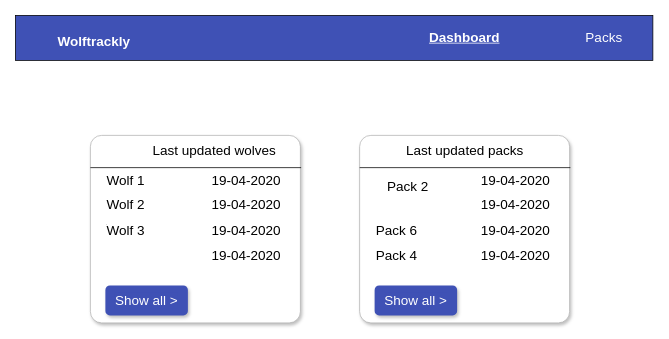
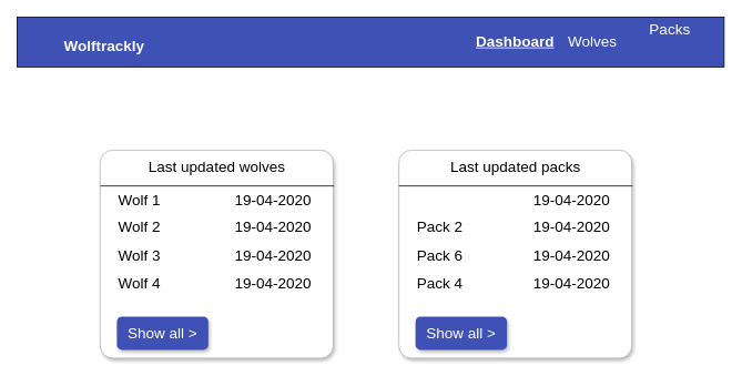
  <mxCell id="0" />
  <mxCell id="1" parent="0" />
  <mxCell id="2" value="" style="rounded=0;whiteSpace=wrap;html=1;labelBackgroundColor=#ffffff;fontColor=#3F51B5;fillColor=#3F51B5;" vertex="1" parent="1"><mxGeometry width="850" height="60" as="geometry" x="20" y="20" /></mxCell>
  <mxCell id="3" value="Wolftrackly" style="text;html=1;align=center;verticalAlign=middle;whiteSpace=wrap;rounded=0;fontStyle=1;fontSize=18;fontColor=#FFFFFF;" vertex="1" parent="1"><mxGeometry x="50" y="45" width="150" height="20" as="geometry" /></mxCell>
- <mxCell id="5" value="Packs" style="text;html=1;strokeColor=none;fillColor=none;align=center;verticalAlign=middle;whiteSpace=wrap;rounded=0;fontSize=18;fontColor=#FFFFFF;" vertex="1" parent="1"><mxGeometry x="760" y="40" width="90" height="20" as="geometry" /></mxCell>
+ <mxCell id="4" value="Wolves" style="text;html=1;strokeColor=none;fillColor=none;align=center;verticalAlign=middle;whiteSpace=wrap;rounded=0;fontSize=18;fontColor=#FFFFFF;" vertex="1" parent="1"><mxGeometry x="672" y="40" width="80" height="20" as="geometry" /></mxCell>
+ <mxCell id="5" value="Packs" style="text;html=1;strokeColor=none;fillColor=none;align=center;verticalAlign=middle;whiteSpace=wrap;rounded=0;fontSize=18;fontColor=#FFFFFF;" vertex="1" parent="1"><mxGeometry x="760" y="25" width="90" height="20" as="geometry" /></mxCell>
  <mxCell id="6" value="" style="rounded=1;whiteSpace=wrap;html=1;labelBackgroundColor=#ffffff;fontSize=18;fontColor=#FFFFFF;fillColor=#FFFFFF;arcSize=6;strokeColor=#B3B3B3;shadow=1;" vertex="1" parent="1"><mxGeometry x="120" y="180" width="280" height="250" as="geometry" /></mxCell>
- <mxCell id="7" value="Last updated wolves" style="text;html=1;strokeColor=none;fillColor=none;align=center;verticalAlign=middle;whiteSpace=wrap;rounded=0;shadow=1;labelBackgroundColor=#ffffff;fontSize=18;" vertex="1" parent="1"><mxGeometry x="197.5" y="190" width="175" height="20" as="geometry" /></mxCell>
+ <mxCell id="7" value="Last updated wolves" style="text;html=1;strokeColor=none;fillColor=none;align=center;verticalAlign=middle;whiteSpace=wrap;rounded=0;shadow=1;labelBackgroundColor=#ffffff;fontSize=18;" vertex="1" parent="1"><mxGeometry x="172.5" y="190" width="175" height="20" as="geometry" /></mxCell>
  <mxCell id="8" value="" style="endArrow=none;html=1;fontSize=18;fontColor=#000000;exitX=0;exitY=0.172;exitDx=0;exitDy=0;exitPerimeter=0;" edge="1" parent="1" source="6"><mxGeometry width="50" height="50" relative="1" as="geometry"><mxPoint x="120" y="210" as="sourcePoint" /><mxPoint x="401" y="223" as="targetPoint" /></mxGeometry></mxCell>
  <mxCell id="9" value="" style="rounded=1;whiteSpace=wrap;html=1;labelBackgroundColor=#ffffff;fontSize=18;fontColor=#FFFFFF;fillColor=#FFFFFF;arcSize=6;strokeColor=#B3B3B3;shadow=1;" vertex="1" parent="1"><mxGeometry x="479" y="180" width="280" height="250" as="geometry" /></mxCell>
  <mxCell id="10" value="" style="endArrow=none;html=1;fontSize=18;fontColor=#000000;exitX=0;exitY=0.172;exitDx=0;exitDy=0;exitPerimeter=0;" edge="1" parent="1" source="9"><mxGeometry width="50" height="50" relative="1" as="geometry"><mxPoint x="479" y="210" as="sourcePoint" /><mxPoint x="760" y="223" as="targetPoint" /></mxGeometry></mxCell>
  <mxCell id="11" value="Last updated packs" style="text;html=1;strokeColor=none;fillColor=none;align=center;verticalAlign=middle;whiteSpace=wrap;rounded=0;shadow=1;labelBackgroundColor=#ffffff;fontSize=18;" vertex="1" parent="1"><mxGeometry x="531.5" y="190" width="175" height="20" as="geometry" /></mxCell>
  <mxCell id="12" value="Wolf 1" style="text;html=1;strokeColor=none;fillColor=none;align=left;verticalAlign=middle;whiteSpace=wrap;rounded=0;shadow=1;labelBackgroundColor=#ffffff;fontSize=18;fontColor=#000000;" vertex="1" parent="1"><mxGeometry x="140" y="230" width="80" height="20" as="geometry" /></mxCell>
  <mxCell id="13" value="Wolf 2" style="text;html=1;strokeColor=none;fillColor=none;align=left;verticalAlign=middle;whiteSpace=wrap;rounded=0;shadow=1;labelBackgroundColor=#ffffff;fontSize=18;fontColor=#000000;" vertex="1" parent="1"><mxGeometry x="140" y="263" width="80" height="20" as="geometry" /></mxCell>
  <mxCell id="14" value="Wolf 1" style="text;html=1;strokeColor=none;fillColor=none;align=left;verticalAlign=middle;whiteSpace=wrap;rounded=0;shadow=1;labelBackgroundColor=#ffffff;fontSize=18;fontColor=#000000;" vertex="1" parent="1"><mxGeometry x="140" y="295" width="80" height="20" as="geometry" /></mxCell>
+ <mxCell id="15" value="Wolf 4" style="text;html=1;strokeColor=none;fillColor=none;align=left;verticalAlign=middle;whiteSpace=wrap;rounded=0;shadow=1;labelBackgroundColor=#ffffff;fontSize=18;fontColor=#000000;" vertex="1" parent="1"><mxGeometry x="140" y="330" width="80" height="20" as="geometry" /></mxCell>
  <mxCell id="16" value="Wolf 3" style="text;html=1;strokeColor=none;fillColor=none;align=left;verticalAlign=middle;whiteSpace=wrap;rounded=0;shadow=1;labelBackgroundColor=#ffffff;fontSize=18;fontColor=#000000;" vertex="1" parent="1"><mxGeometry x="140" y="297" width="80" height="20" as="geometry" /></mxCell>
  <mxCell id="17" value="19-04-2020" style="text;html=1;strokeColor=none;fillColor=none;align=left;verticalAlign=middle;whiteSpace=wrap;rounded=0;shadow=1;labelBackgroundColor=#ffffff;fontSize=18;fontColor=#000000;" vertex="1" parent="1"><mxGeometry x="280" y="230" width="100" height="20" as="geometry" /></mxCell>
  <mxCell id="18" value="19-04-2020" style="text;html=1;strokeColor=none;fillColor=none;align=left;verticalAlign=middle;whiteSpace=wrap;rounded=0;shadow=1;labelBackgroundColor=#ffffff;fontSize=18;fontColor=#000000;" vertex="1" parent="1"><mxGeometry x="280" y="263" width="100" height="20" as="geometry" /></mxCell>
  <mxCell id="19" value="19-04-2020" style="text;html=1;strokeColor=none;fillColor=none;align=left;verticalAlign=middle;whiteSpace=wrap;rounded=0;shadow=1;labelBackgroundColor=#ffffff;fontSize=18;fontColor=#000000;" vertex="1" parent="1"><mxGeometry x="280" y="330" width="100" height="20" as="geometry" /></mxCell>
  <mxCell id="20" value="19-04-2020" style="text;html=1;strokeColor=none;fillColor=none;align=left;verticalAlign=middle;whiteSpace=wrap;rounded=0;shadow=1;labelBackgroundColor=#ffffff;fontSize=18;fontColor=#000000;" vertex="1" parent="1"><mxGeometry x="280" y="297" width="100" height="20" as="geometry" /></mxCell>
  <mxCell id="21" value="Show all &amp;gt;" style="text;html=1;strokeColor=none;align=center;verticalAlign=middle;whiteSpace=wrap;rounded=1;shadow=1;labelBackgroundColor=#3F51B5;fontSize=18;fillColor=#3F51B5;fontColor=#FFFFFF;" vertex="1" parent="1"><mxGeometry x="140" y="380" width="110" height="40" as="geometry" /></mxCell>
- <mxCell id="22" value="Pack 2" style="text;html=1;strokeColor=none;fillColor=none;align=left;verticalAlign=middle;whiteSpace=wrap;rounded=0;shadow=1;labelBackgroundColor=#ffffff;fontSize=18;fontColor=#000000;" vertex="1" parent="1"><mxGeometry x="514" y="238" width="80" height="20" as="geometry" /></mxCell>
+ <mxCell id="22" value="Pack 2" style="text;html=1;strokeColor=none;fillColor=none;align=left;verticalAlign=middle;whiteSpace=wrap;rounded=0;shadow=1;labelBackgroundColor=#ffffff;fontSize=18;fontColor=#000000;" vertex="1" parent="1"><mxGeometry x="499" y="263" width="80" height="20" as="geometry" /></mxCell>
  <mxCell id="23" value="Pack 4" style="text;html=1;strokeColor=none;fillColor=none;align=left;verticalAlign=middle;whiteSpace=wrap;rounded=0;shadow=1;labelBackgroundColor=#ffffff;fontSize=18;fontColor=#000000;" vertex="1" parent="1"><mxGeometry x="499" y="330" width="80" height="20" as="geometry" /></mxCell>
  <mxCell id="24" value="Pack 6" style="text;html=1;strokeColor=none;fillColor=none;align=left;verticalAlign=middle;whiteSpace=wrap;rounded=0;shadow=1;labelBackgroundColor=#ffffff;fontSize=18;fontColor=#000000;" vertex="1" parent="1"><mxGeometry x="499" y="297" width="80" height="20" as="geometry" /></mxCell>
  <mxCell id="25" value="19-04-2020" style="text;html=1;strokeColor=none;fillColor=none;align=left;verticalAlign=middle;whiteSpace=wrap;rounded=0;shadow=1;labelBackgroundColor=#ffffff;fontSize=18;fontColor=#000000;" vertex="1" parent="1"><mxGeometry x="639" y="230" width="100" height="20" as="geometry" /></mxCell>
  <mxCell id="26" value="19-04-2020" style="text;html=1;strokeColor=none;fillColor=none;align=left;verticalAlign=middle;whiteSpace=wrap;rounded=0;shadow=1;labelBackgroundColor=#ffffff;fontSize=18;fontColor=#000000;" vertex="1" parent="1"><mxGeometry x="639" y="263" width="100" height="20" as="geometry" /></mxCell>
  <mxCell id="27" value="19-04-2020" style="text;html=1;strokeColor=none;fillColor=none;align=left;verticalAlign=middle;whiteSpace=wrap;rounded=0;shadow=1;labelBackgroundColor=#ffffff;fontSize=18;fontColor=#000000;" vertex="1" parent="1"><mxGeometry x="639" y="330" width="100" height="20" as="geometry" /></mxCell>
  <mxCell id="28" value="19-04-2020" style="text;html=1;strokeColor=none;fillColor=none;align=left;verticalAlign=middle;whiteSpace=wrap;rounded=0;shadow=1;labelBackgroundColor=#ffffff;fontSize=18;fontColor=#000000;" vertex="1" parent="1"><mxGeometry x="639" y="297" width="100" height="20" as="geometry" /></mxCell>
  <mxCell id="29" value="Show all &amp;gt;" style="text;html=1;strokeColor=none;align=center;verticalAlign=middle;whiteSpace=wrap;rounded=1;shadow=1;labelBackgroundColor=#3F51B5;fontSize=18;fillColor=#3F51B5;fontColor=#FFFFFF;" vertex="1" parent="1"><mxGeometry x="499" y="380" width="110" height="40" as="geometry" /></mxCell>
  <mxCell id="30" value="Dashboard" style="text;html=1;strokeColor=none;fillColor=none;align=center;verticalAlign=middle;whiteSpace=wrap;rounded=0;fontSize=18;fontColor=#FFFFFF;fontStyle=5" vertex="1" parent="1"><mxGeometry x="579" y="40" width="80" height="20" as="geometry" /></mxCell>
